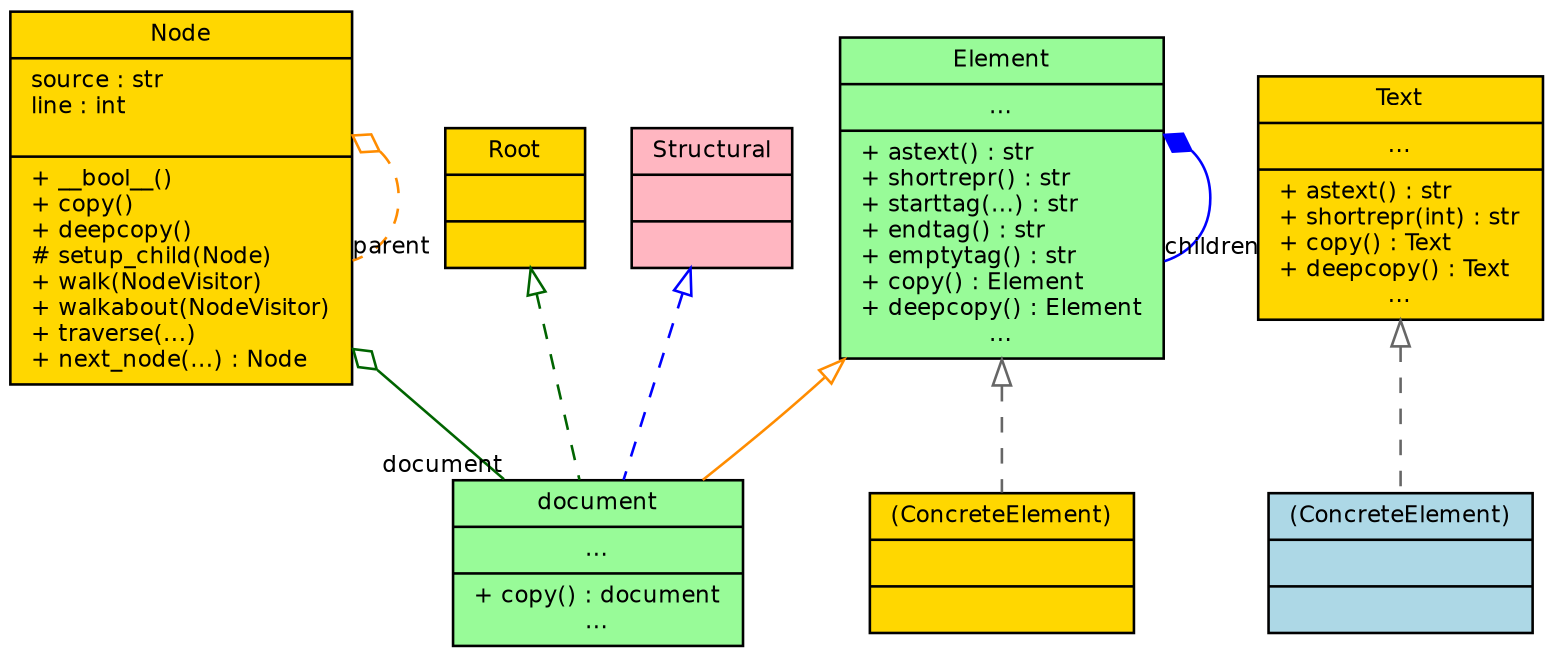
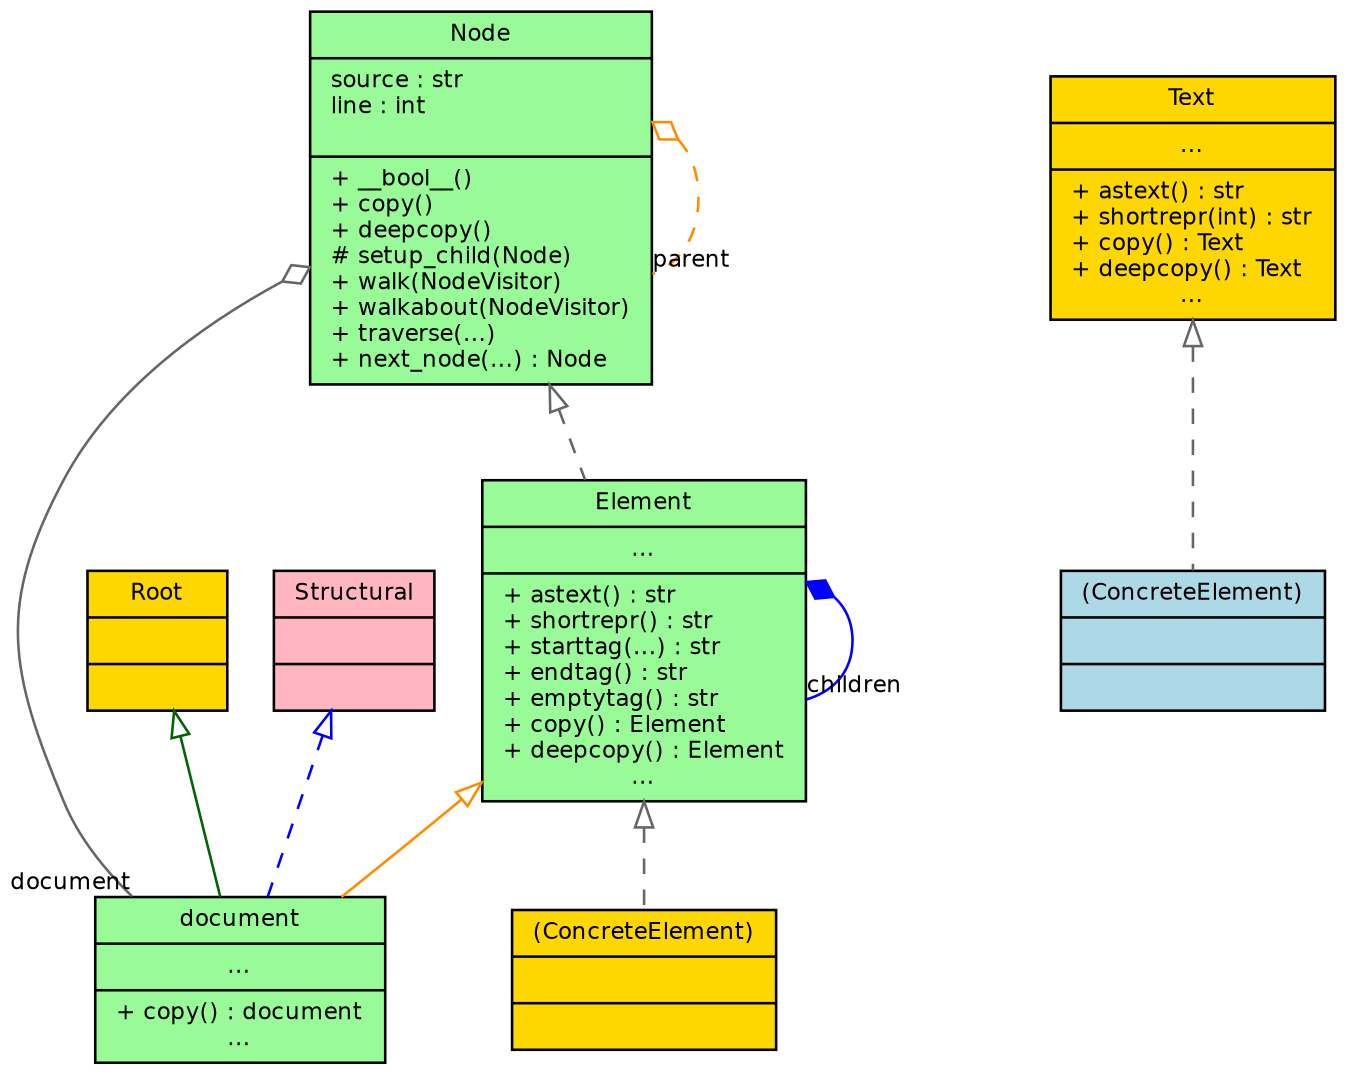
  digraph {
    fontname="Bitstream Vera Sans"
    fontsize=9
    node [fillcolor=gold fontname="Bitstream Vera Sans" fontsize=9 shape=record style=filled]
    edge [arrowtail=empty color=gray40 dir=back fontname="Bitstream Vera Sans" fontsize=9 style=dashed]
-   n1 [label="{Node\n        |source : str\lline : int\l\n        |+ __bool__()\l+ copy()\l+ deepcopy()\l# setup_child(Node)\l+ walk(NodeVisitor)\l+ walkabout(NodeVisitor)\l+ traverse(...)\l+ next_node(...) : Node\l}"]
+   n1 [fillcolor=palegreen label="{Node\n        |source : str\lline : int\l\n        |+ __bool__()\l+ copy()\l+ deepcopy()\l# setup_child(Node)\l+ walk(NodeVisitor)\l+ walkabout(NodeVisitor)\l+ traverse(...)\l+ next_node(...) : Node\l}"]
    n2 [fillcolor=palegreen label="{Element\n        |...\n        |+ astext() : str\l+ shortrepr() : str\l+ starttag(...) : str\l+ endtag() : str\l+ emptytag() : str\l+ copy() : Element\l+ deepcopy() : Element\l...}"]
    n3 [fillcolor=palegreen label="{document\n        |...\n        |+ copy() : document\l...}"]
    n4 [label="{Text\n        |...\n        |+ astext() : str\l+ shortrepr(int) : str\l+ copy() : Text\l+ deepcopy() : Text\l...}"]
    n5 [fillcolor=lightblue label="{(ConcreteElement)||}"]
    n6 [label="{(ConcreteElement)||}"]
    n7 [label="{Root||}"]
    n8 [fillcolor=lightpink label="{Structural||}"]
    n1 -> n1 [arrowtail=ediamond color=darkorange headlabel=parent]
-   n1 -> n3 [arrowtail=ediamond color=darkgreen headlabel=document style=solid]
+   n1 -> n2
+   n1 -> n3 [arrowtail=ediamond headlabel=document style=solid]
    n2 -> n2 [arrowtail=diamond color=blue headlabel=children style=solid]
    n2 -> n3 [color=darkorange style=solid]
    n2 -> n6
    n4 -> n5
-   n7 -> n3 [color=darkgreen]
+   n7 -> n3 [color=darkgreen style=solid]
    n8 -> n3 [color=blue]
  }
